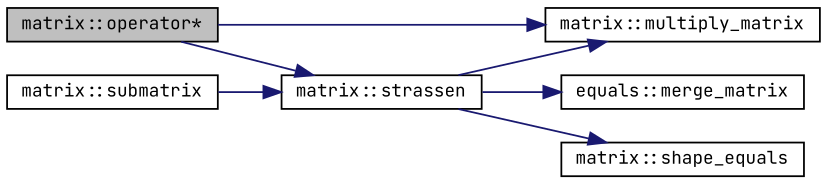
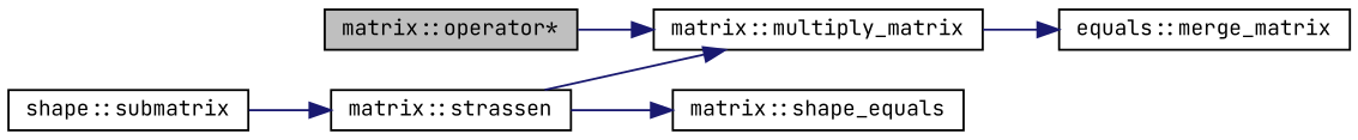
  digraph {
    fontname="JetBrains Mono"
    rankdir=LR
    node [color=black fillcolor=white fontname="JetBrains Mono" fontsize=10 shape=record style=filled]
    edge [color=midnightblue fontname="JetBrains Mono" fontsize=10 labelfontname=Helvetica labelfontsize=10 style=solid]
    n1 [fillcolor=grey75 fontcolor=black height=0.2 label="matrix::operator*" width=0.4]
    n2 [height=0.2 label="matrix::multiply_matrix" width=0.4]
    n3 [height=0.2 label="matrix::strassen" width=0.4]
    n4 [height=0.2 label="equals::merge_matrix" width=0.4]
    n5 [height=0.2 label="matrix::shape_equals" width=0.4]
-   n6 [height=0.2 label="matrix::submatrix" width=0.4]
+   n6 [height=0.2 label="shape::submatrix" width=0.4]
    n1 -> n2
-   n1 -> n3
    n3 -> n2
-   n3 -> n4
+   n2 -> n4
    n3 -> n5
    n6 -> n3
  }
